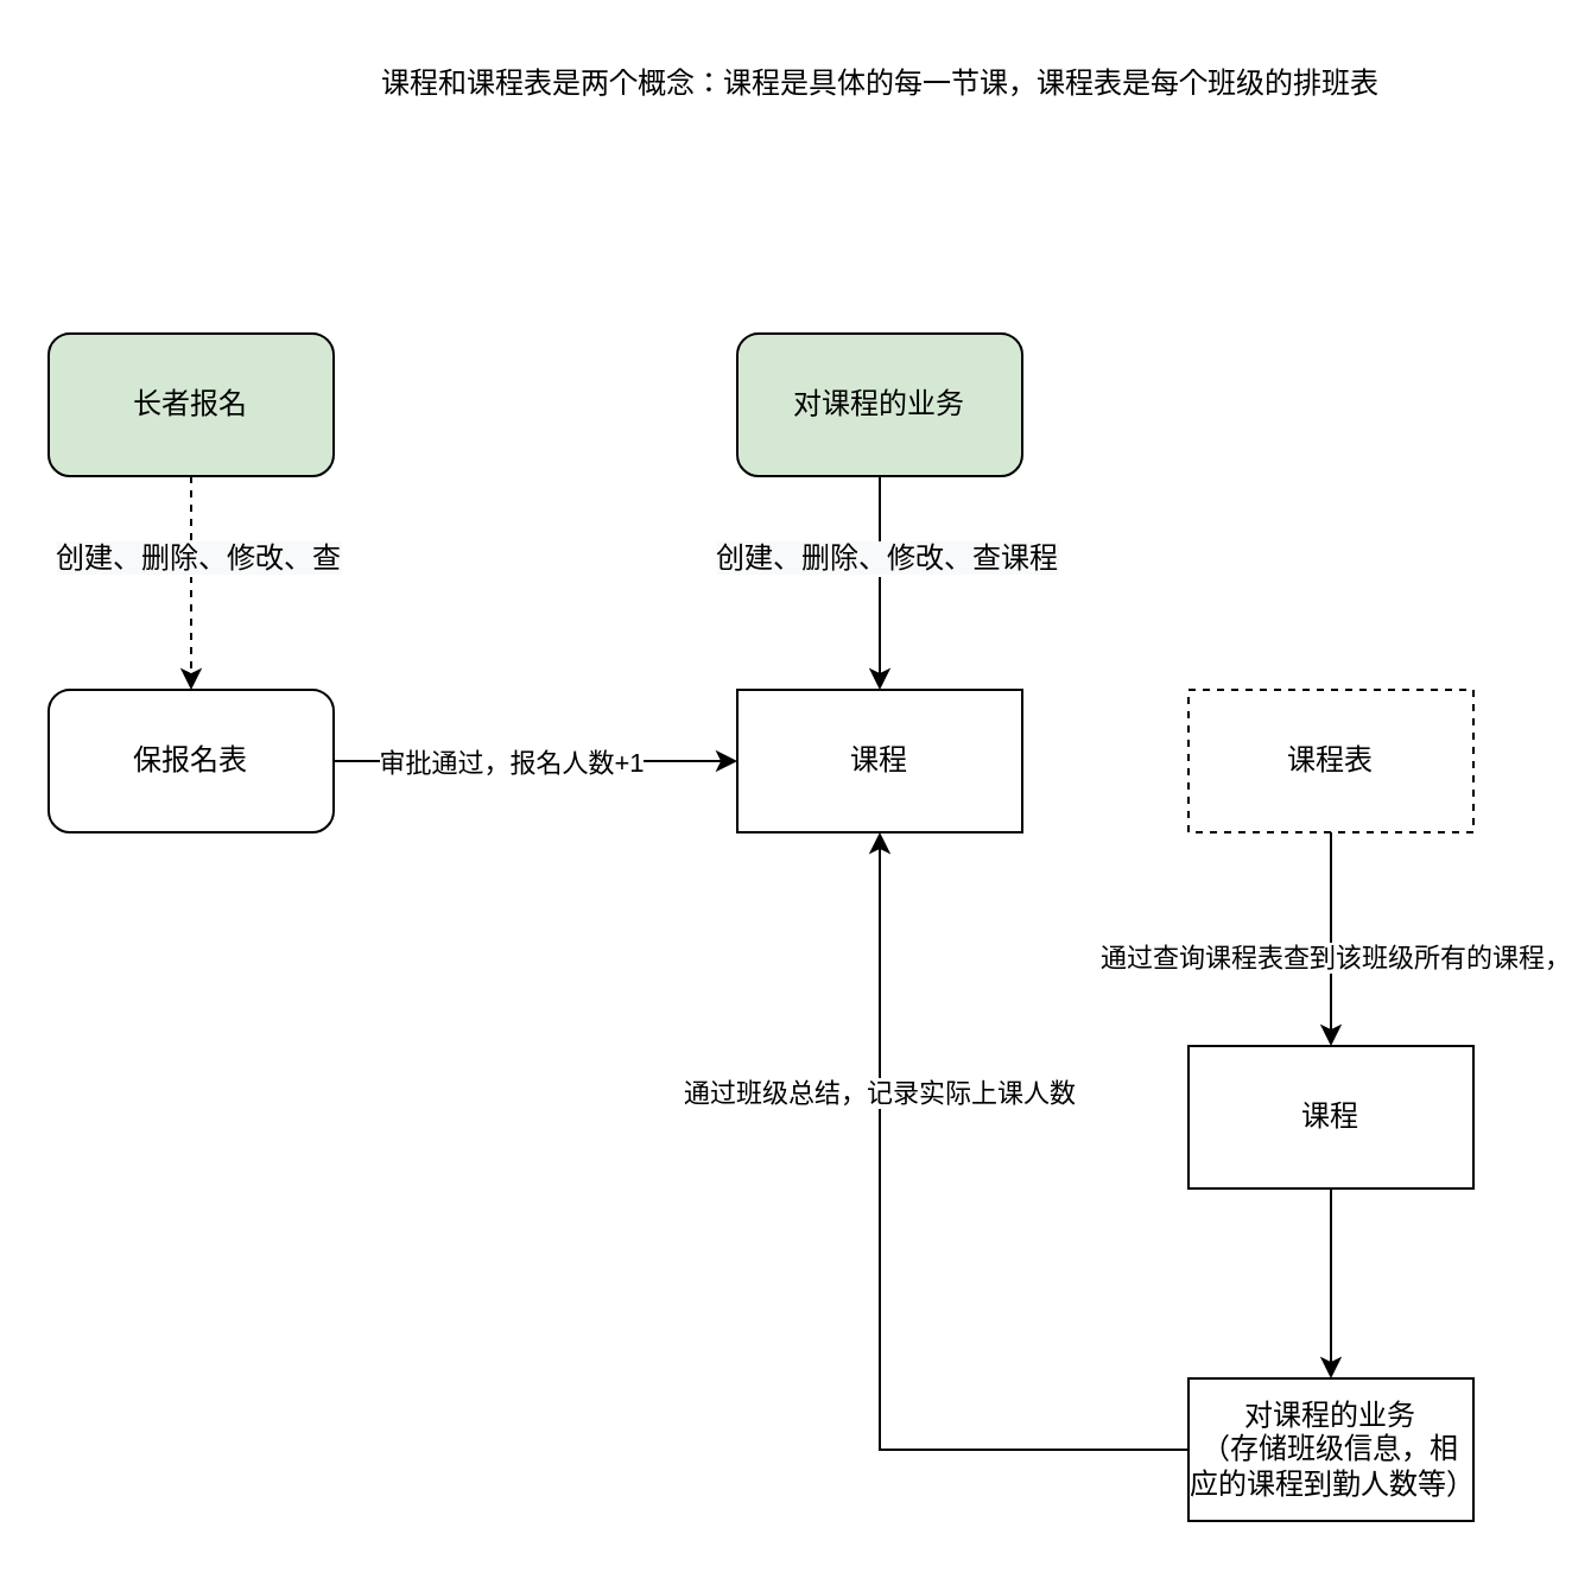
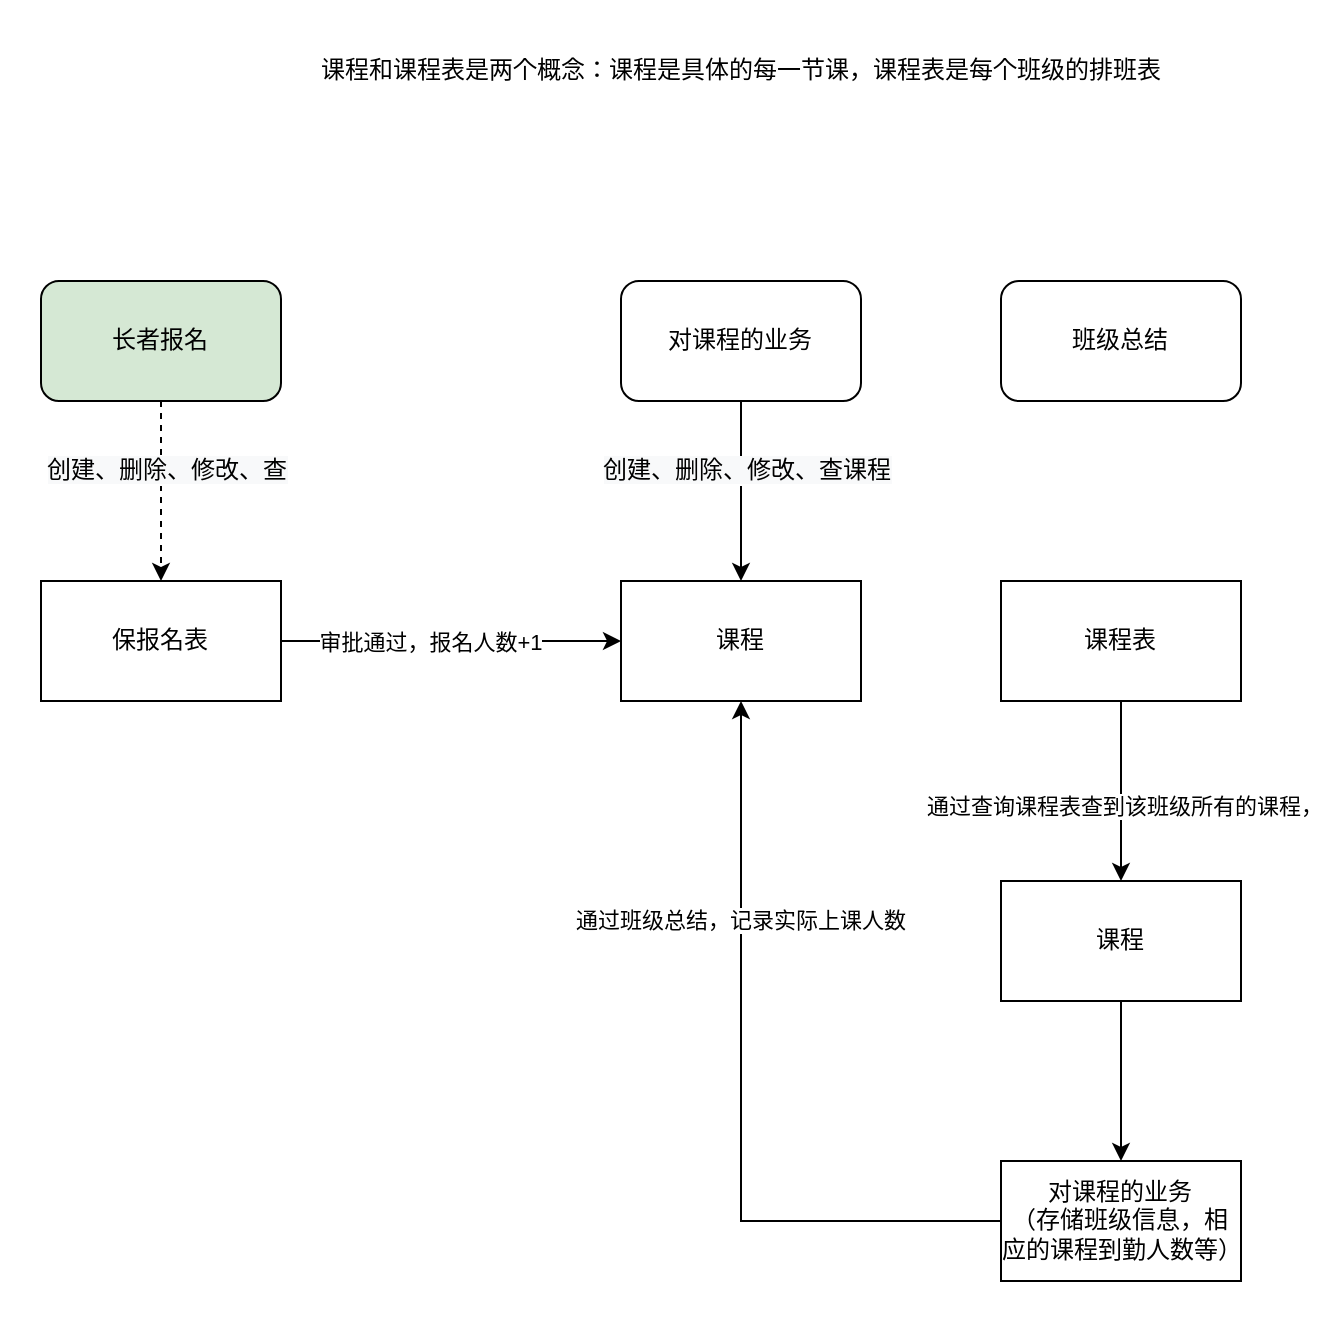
  <mxCell id="0" />
  <mxCell id="1" parent="0" />
  <mxCell id="2" value="" style="edgeStyle=orthogonalEdgeStyle;rounded=0;orthogonalLoop=1;jettySize=auto;html=1;" edge="1" parent="1" source="4" target="5"><mxGeometry relative="1" as="geometry" /></mxCell>
  <mxCell id="3" value="&lt;span style=&quot;font-size: 12px; background-color: rgb(248, 249, 250);&quot;&gt;创建、删除、修改、查课程&lt;/span&gt;" style="edgeLabel;html=1;align=center;verticalAlign=middle;resizable=0;points=[];" vertex="1" connectable="0" parent="2"><mxGeometry x="-0.24" y="2" relative="1" as="geometry"><mxPoint as="offset" /></mxGeometry></mxCell>
- <mxCell id="4" value="对课程的业务" style="rounded=1;whiteSpace=wrap;html=1;fillColor=#d5e8d4;" vertex="1" parent="1"><mxGeometry x="310" y="140" width="120" height="60" as="geometry" /></mxCell>
+ <mxCell id="4" value="对课程的业务" style="rounded=1;whiteSpace=wrap;html=1;" vertex="1" parent="1"><mxGeometry x="310" y="140" width="120" height="60" as="geometry" /></mxCell>
  <mxCell id="5" value="课程" style="rounded=0;whiteSpace=wrap;html=1;" vertex="1" parent="1"><mxGeometry x="310" y="290" width="120" height="60" as="geometry" /></mxCell>
  <mxCell id="6" value="" style="edgeStyle=orthogonalEdgeStyle;rounded=0;orthogonalLoop=1;jettySize=auto;html=1;" edge="1" parent="1" source="7" target="15"><mxGeometry relative="1" as="geometry" /></mxCell>
  <mxCell id="7" value="课程" style="rounded=0;whiteSpace=wrap;html=1;" vertex="1" parent="1"><mxGeometry x="500" y="440" width="120" height="60" as="geometry" /></mxCell>
+ <mxCell id="8" value="班级总结" style="rounded=1;whiteSpace=wrap;html=1;" vertex="1" parent="1"><mxGeometry x="500" y="140" width="120" height="60" as="geometry" /></mxCell>
  <mxCell id="9" value="" style="edgeStyle=orthogonalEdgeStyle;rounded=0;orthogonalLoop=1;jettySize=auto;html=1;" edge="1" parent="1" source="11" target="7"><mxGeometry relative="1" as="geometry" /></mxCell>
  <mxCell id="10" value="通过查询课程表查到该班级所有的课程，" style="edgeLabel;html=1;align=center;verticalAlign=middle;resizable=0;points=[];" vertex="1" connectable="0" parent="9"><mxGeometry x="0.16" y="1" relative="1" as="geometry"><mxPoint as="offset" /></mxGeometry></mxCell>
- <mxCell id="11" value="课程表" style="rounded=0;whiteSpace=wrap;html=1;dashed=1;" vertex="1" parent="1"><mxGeometry x="500" y="290" width="120" height="60" as="geometry" /></mxCell>
+ <mxCell id="11" value="课程表" style="rounded=0;whiteSpace=wrap;html=1;" vertex="1" parent="1"><mxGeometry x="500" y="290" width="120" height="60" as="geometry" /></mxCell>
  <mxCell id="12" value="课程和课程表是两个概念：课程是具体的每一节课，课程表是每个班级的排班表" style="text;html=1;align=center;verticalAlign=middle;resizable=0;points=[];autosize=1;strokeColor=none;fillColor=none;" vertex="1" parent="1"><mxGeometry x="150" y="20" width="440" height="30" as="geometry" /></mxCell>
  <mxCell id="13" style="edgeStyle=orthogonalEdgeStyle;rounded=0;orthogonalLoop=1;jettySize=auto;html=1;entryX=0.5;entryY=1;entryDx=0;entryDy=0;" edge="1" parent="1" source="15" target="5"><mxGeometry relative="1" as="geometry" /></mxCell>
  <mxCell id="14" value="通过班级总结，记录实际上课人数" style="edgeLabel;html=1;align=center;verticalAlign=middle;resizable=0;points=[];" vertex="1" connectable="0" parent="13"><mxGeometry x="0.441" y="1" relative="1" as="geometry"><mxPoint as="offset" /></mxGeometry></mxCell>
  <mxCell id="15" value="对课程的业务&lt;br&gt;（存储班级信息，相应的课程到勤人数等）" style="rounded=0;whiteSpace=wrap;html=1;" vertex="1" parent="1"><mxGeometry x="500" y="580" width="120" height="60" as="geometry" /></mxCell>
  <mxCell id="16" value="" style="edgeStyle=orthogonalEdgeStyle;rounded=0;orthogonalLoop=1;jettySize=auto;html=1;dashed=1;" edge="1" parent="1" source="18" target="21"><mxGeometry relative="1" as="geometry" /></mxCell>
  <mxCell id="17" value="&lt;span style=&quot;font-size: 12px; background-color: rgb(248, 249, 250);&quot;&gt;创建、删除、修改、查&lt;/span&gt;" style="edgeLabel;html=1;align=center;verticalAlign=middle;resizable=0;points=[];" vertex="1" connectable="0" parent="16"><mxGeometry x="-0.24" y="2" relative="1" as="geometry"><mxPoint as="offset" /></mxGeometry></mxCell>
  <mxCell id="18" value="长者报名" style="rounded=1;whiteSpace=wrap;html=1;fillColor=#d5e8d4;" vertex="1" parent="1"><mxGeometry x="20" y="140" width="120" height="60" as="geometry" /></mxCell>
  <mxCell id="19" style="edgeStyle=orthogonalEdgeStyle;rounded=0;orthogonalLoop=1;jettySize=auto;html=1;" edge="1" parent="1" source="21" target="5"><mxGeometry relative="1" as="geometry" /></mxCell>
  <mxCell id="20" value="审批通过，报名人数+1" style="edgeLabel;html=1;align=center;verticalAlign=middle;resizable=0;points=[];" vertex="1" connectable="0" parent="19"><mxGeometry x="-0.368" y="-3" relative="1" as="geometry"><mxPoint x="20" y="-3" as="offset" /></mxGeometry></mxCell>
- <mxCell id="21" value="保报名表" style="whiteSpace=wrap;html=1;rounded=1;" vertex="1" parent="1"><mxGeometry x="20" y="290" width="120" height="60" as="geometry" /></mxCell>
+ <mxCell id="21" value="保报名表" style="rounded=0;whiteSpace=wrap;html=1;" vertex="1" parent="1"><mxGeometry x="20" y="290" width="120" height="60" as="geometry" /></mxCell>
